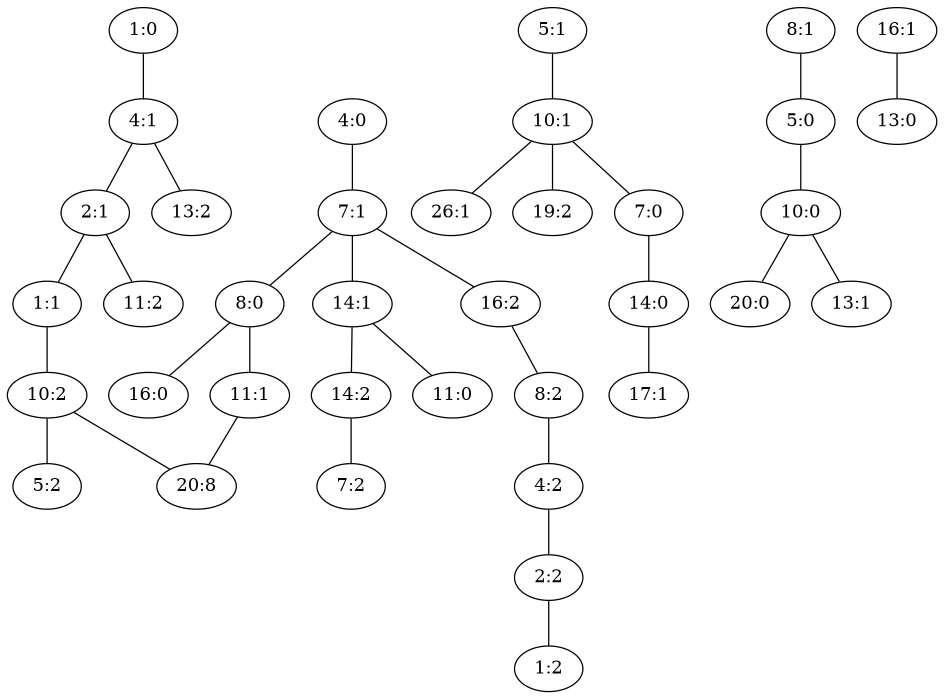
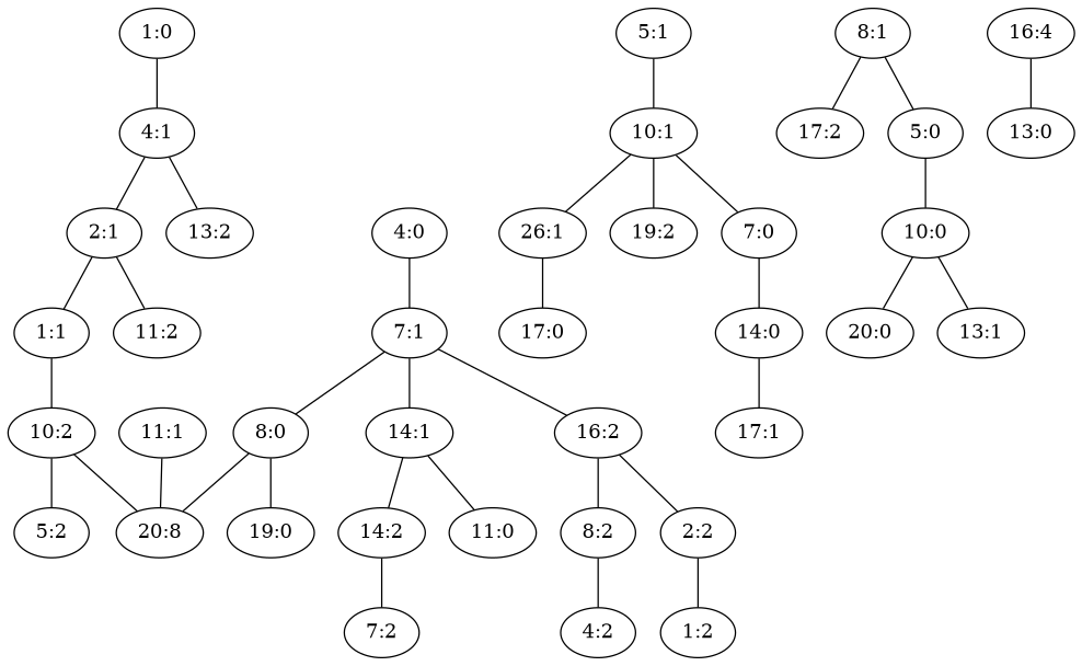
  graph {
    "1:0"
    "4:1"
    "2:1"
    "13:2"
    "4:0"
    "7:1"
    "5:1"
    "10:1"
    "8:1"
+   "17:2"
    "5:0"
    "1:1"
    "11:2"
    "8:0"
-   "16:0"
+   "16:0" [label="19:0"]
    "11:1"
    "14:1"
    "16:2"
    n19 [label="26:1"]
    "19:2"
    "7:0"
    "14:2"
    "7:2"
    n24 [label="20:8"]
    "11:0"
    "8:2"
-   "16:1"
+   "16:1" [label="16:4"]
    "13:0"
    "10:0"
    "10:2"
    "5:2"
+   "17:0"
    "14:0"
    "4:2"
    "20:0"
    "13:1"
    "17:1"
    "2:2"
    "1:2"
    "1:0" -- "4:1"
    "4:1" -- "2:1"
    "4:1" -- "13:2"
    "2:1" -- "1:1"
    "2:1" -- "11:2"
    "4:0" -- "7:1"
    "7:1" -- "8:0"
    "7:1" -- "14:1"
    "7:1" -- "16:2"
    "5:1" -- "10:1"
    "10:1" -- n19
    "10:1" -- "19:2"
    "10:1" -- "7:0"
+   "8:1" -- "17:2"
    "8:1" -- "5:0"
    "5:0" -- "10:0"
    "1:1" -- "10:2"
    "8:0" -- "16:0"
-   "8:0" -- "11:1"
+   "8:0" -- n24
    "11:1" -- n24
    "14:1" -- "14:2"
    "14:1" -- "11:0"
    "16:2" -- "8:2"
+   n19 -- "17:0"
    "7:0" -- "14:0"
    "14:2" -- "7:2"
    "8:2" -- "4:2"
    "16:1" -- "13:0"
    "10:0" -- "20:0"
    "10:0" -- "13:1"
    "10:2" -- n24
    "10:2" -- "5:2"
    "14:0" -- "17:1"
-   "4:2" -- "2:2"
+   "16:2" -- "2:2"
    "2:2" -- "1:2"
  }
